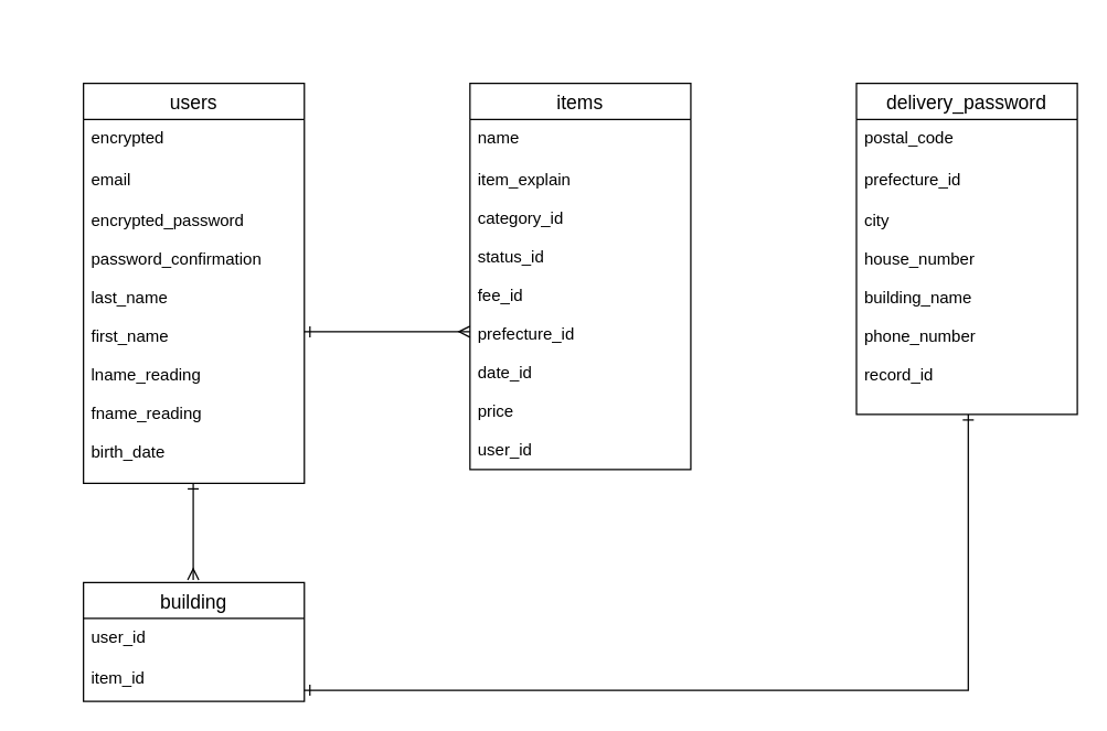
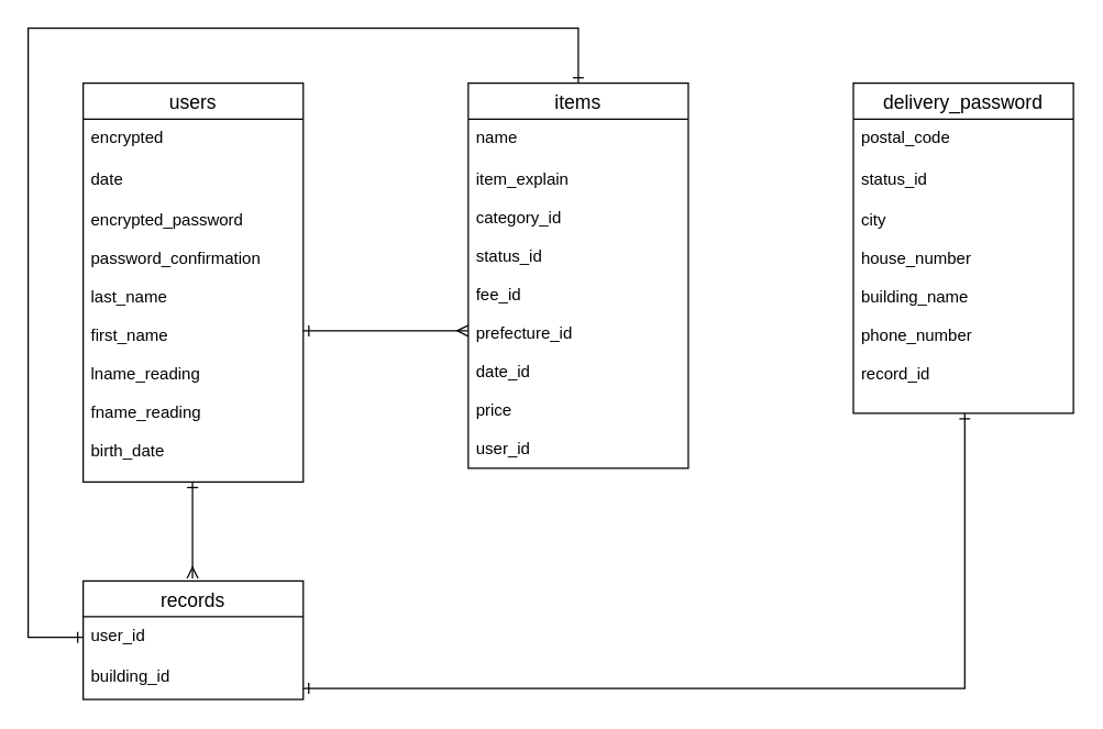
  <mxCell id="0" />
  <mxCell id="1" parent="0" />
  <mxCell id="2" value="delivery_password" style="swimlane;fontStyle=0;childLayout=stackLayout;horizontal=1;startSize=26;horizontalStack=0;resizeParent=1;resizeParentMax=0;resizeLast=0;collapsible=1;marginBottom=0;align=center;fontSize=14;" parent="1" vertex="1"><mxGeometry x="620" y="60" width="160" height="240" as="geometry" /></mxCell>
  <mxCell id="3" value="postal_code" style="text;strokeColor=none;fillColor=none;spacingLeft=4;spacingRight=4;overflow=hidden;rotatable=0;points=[[0,0.5],[1,0.5]];portConstraint=eastwest;fontSize=12;" parent="2" vertex="1"><mxGeometry y="26" width="160" height="30" as="geometry" /></mxCell>
- <mxCell id="4" value="prefecture_id" style="text;strokeColor=none;fillColor=none;spacingLeft=4;spacingRight=4;overflow=hidden;rotatable=0;points=[[0,0.5],[1,0.5]];portConstraint=eastwest;fontSize=12;" parent="2" vertex="1"><mxGeometry y="56" width="160" height="30" as="geometry" /></mxCell>
+ <mxCell id="4" value="status_id" style="text;strokeColor=none;fillColor=none;spacingLeft=4;spacingRight=4;overflow=hidden;rotatable=0;points=[[0,0.5],[1,0.5]];portConstraint=eastwest;fontSize=12;" parent="2" vertex="1"><mxGeometry y="56" width="160" height="30" as="geometry" /></mxCell>
  <mxCell id="5" value="city&#10;&#10;house_number&#10;&#10;building_name&#10;&#10;phone_number&#10;&#10;record_id" style="text;strokeColor=none;fillColor=none;spacingLeft=4;spacingRight=4;overflow=hidden;rotatable=0;points=[[0,0.5],[1,0.5]];portConstraint=eastwest;fontSize=12;" parent="2" vertex="1"><mxGeometry y="86" width="160" height="154" as="geometry" /></mxCell>
  <mxCell id="6" value="users" style="swimlane;fontStyle=0;childLayout=stackLayout;horizontal=1;startSize=26;horizontalStack=0;resizeParent=1;resizeParentMax=0;resizeLast=0;collapsible=1;marginBottom=0;align=center;fontSize=14;" parent="1" vertex="1"><mxGeometry x="60" y="60" width="160" height="290" as="geometry" /></mxCell>
  <mxCell id="7" value="encrypted" style="text;strokeColor=none;fillColor=none;spacingLeft=4;spacingRight=4;overflow=hidden;rotatable=0;points=[[0,0.5],[1,0.5]];portConstraint=eastwest;fontSize=12;" parent="6" vertex="1"><mxGeometry y="26" width="160" height="30" as="geometry" /></mxCell>
- <mxCell id="8" value="email" style="text;strokeColor=none;fillColor=none;spacingLeft=4;spacingRight=4;overflow=hidden;rotatable=0;points=[[0,0.5],[1,0.5]];portConstraint=eastwest;fontSize=12;" parent="6" vertex="1"><mxGeometry y="56" width="160" height="30" as="geometry" /></mxCell>
+ <mxCell id="8" value="date" style="text;strokeColor=none;fillColor=none;spacingLeft=4;spacingRight=4;overflow=hidden;rotatable=0;points=[[0,0.5],[1,0.5]];portConstraint=eastwest;fontSize=12;" parent="6" vertex="1"><mxGeometry y="56" width="160" height="30" as="geometry" /></mxCell>
  <mxCell id="9" value="encrypted_password&#10;&#10;password_confirmation&#10;&#10;last_name&#10;&#10;first_name&#10;&#10;lname_reading&#10;&#10;fname_reading&#10;&#10; birth_date&#10;" style="text;strokeColor=none;fillColor=none;spacingLeft=4;spacingRight=4;overflow=hidden;rotatable=0;points=[[0,0.5],[1,0.5]];portConstraint=eastwest;fontSize=12;" parent="6" vertex="1"><mxGeometry y="86" width="160" height="204" as="geometry" /></mxCell>
  <mxCell id="10" value="items" style="swimlane;fontStyle=0;childLayout=stackLayout;horizontal=1;startSize=26;horizontalStack=0;resizeParent=1;resizeParentMax=0;resizeLast=0;collapsible=1;marginBottom=0;align=center;fontSize=14;" parent="1" vertex="1"><mxGeometry x="340" y="60" width="160" height="280" as="geometry" /></mxCell>
  <mxCell id="11" value="name" style="text;strokeColor=none;fillColor=none;spacingLeft=4;spacingRight=4;overflow=hidden;rotatable=0;points=[[0,0.5],[1,0.5]];portConstraint=eastwest;fontSize=12;" parent="10" vertex="1"><mxGeometry y="26" width="160" height="30" as="geometry" /></mxCell>
  <mxCell id="12" value="item_explain&#10;&#10;category_id&#10;&#10;status_id&#10;&#10;fee_id&#10;&#10;prefecture_id&#10;&#10;date_id&#10;&#10;price&#10;&#10;user_id" style="text;strokeColor=none;fillColor=none;spacingLeft=4;spacingRight=4;overflow=hidden;rotatable=0;points=[[0,0.5],[1,0.5]];portConstraint=eastwest;fontSize=12;" parent="10" vertex="1"><mxGeometry y="56" width="160" height="224" as="geometry" /></mxCell>
  <mxCell id="13" value="" style="edgeStyle=entityRelationEdgeStyle;fontSize=12;html=1;endArrow=ERmany;startArrow=ERone;exitX=0.994;exitY=0.42;exitDx=0;exitDy=0;exitPerimeter=0;endFill=0;startFill=0;" parent="1" edge="1"><mxGeometry width="100" height="100" relative="1" as="geometry"><mxPoint x="220.04" y="240.08" as="sourcePoint" /><mxPoint x="340" y="240" as="targetPoint" /></mxGeometry></mxCell>
- <mxCell id="15" value="building" style="swimlane;fontStyle=0;childLayout=stackLayout;horizontal=1;startSize=26;horizontalStack=0;resizeParent=1;resizeParentMax=0;resizeLast=0;collapsible=1;marginBottom=0;align=center;fontSize=14;" parent="1" vertex="1"><mxGeometry x="60" y="422" width="160" height="86" as="geometry" /></mxCell>
+ <mxCell id="14" value="" style="endArrow=ERone;html=1;rounded=0;endFill=0;startArrow=ERone;startFill=0;exitX=0;exitY=0.5;exitDx=0;exitDy=0;" parent="1" target="10" edge="1" source="16"><mxGeometry relative="1" as="geometry"><mxPoint x="20" y="470" as="sourcePoint" /><mxPoint x="710" y="20" as="targetPoint" /><Array as="points"><mxPoint x="20" y="463" /><mxPoint x="20" y="20" /><mxPoint x="420" y="20" /></Array></mxGeometry></mxCell>
+ <mxCell id="15" value="records" style="swimlane;fontStyle=0;childLayout=stackLayout;horizontal=1;startSize=26;horizontalStack=0;resizeParent=1;resizeParentMax=0;resizeLast=0;collapsible=1;marginBottom=0;align=center;fontSize=14;" parent="1" vertex="1"><mxGeometry x="60" y="422" width="160" height="86" as="geometry" /></mxCell>
  <mxCell id="16" value="user_id" style="text;strokeColor=none;fillColor=none;spacingLeft=4;spacingRight=4;overflow=hidden;rotatable=0;points=[[0,0.5],[1,0.5]];portConstraint=eastwest;fontSize=12;" parent="15" vertex="1"><mxGeometry y="26" width="160" height="30" as="geometry" /></mxCell>
- <mxCell id="17" value="item_id" style="text;strokeColor=none;fillColor=none;spacingLeft=4;spacingRight=4;overflow=hidden;rotatable=0;points=[[0,0.5],[1,0.5]];portConstraint=eastwest;fontSize=12;" parent="15" vertex="1"><mxGeometry y="56" width="160" height="30" as="geometry" /></mxCell>
+ <mxCell id="17" value="building_id" style="text;strokeColor=none;fillColor=none;spacingLeft=4;spacingRight=4;overflow=hidden;rotatable=0;points=[[0,0.5],[1,0.5]];portConstraint=eastwest;fontSize=12;" parent="15" vertex="1"><mxGeometry y="56" width="160" height="30" as="geometry" /></mxCell>
  <mxCell id="18" value="" style="endArrow=ERone;html=1;rounded=0;endFill=0;startArrow=ERmany;startFill=0;" parent="1" edge="1"><mxGeometry relative="1" as="geometry"><mxPoint x="139.5" y="420" as="sourcePoint" /><mxPoint x="139.5" y="350" as="targetPoint" /></mxGeometry></mxCell>
  <mxCell id="19" value="" style="endArrow=ERone;html=1;rounded=0;endFill=0;startArrow=ERone;startFill=0;" edge="1" parent="1"><mxGeometry relative="1" as="geometry"><mxPoint x="220" y="500" as="sourcePoint" /><mxPoint x="701" y="300" as="targetPoint" /><Array as="points"><mxPoint x="701" y="500" /><mxPoint x="701" y="470" /></Array></mxGeometry></mxCell>
